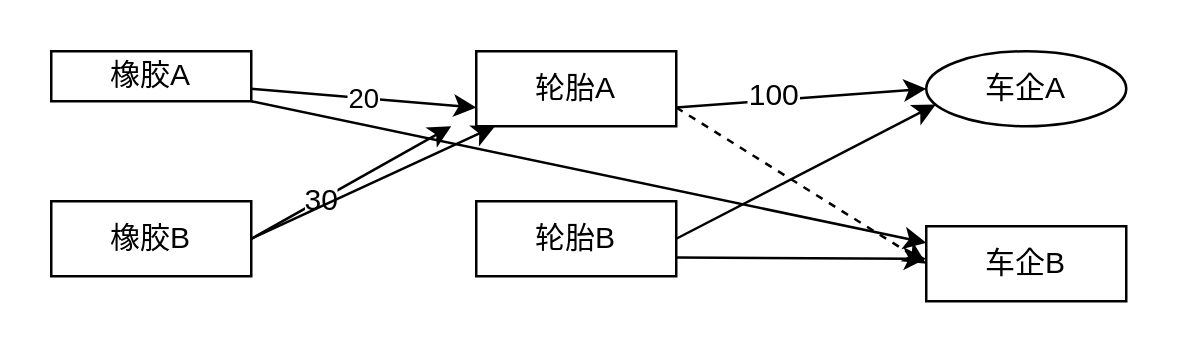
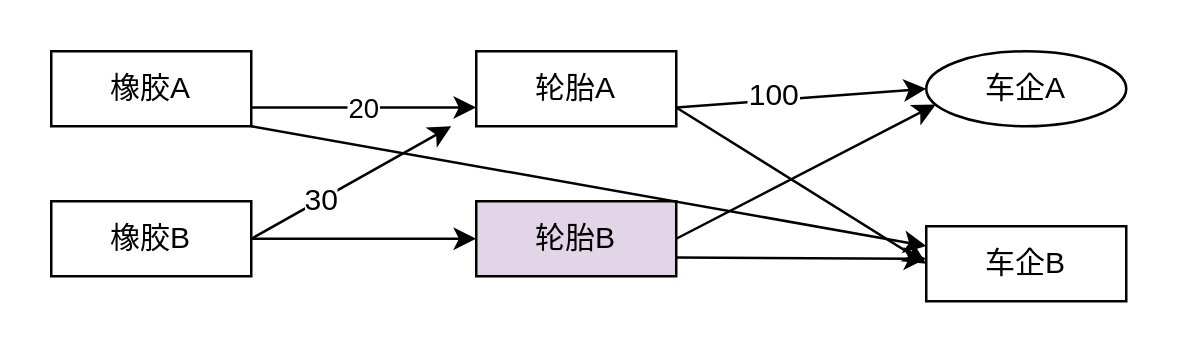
  <mxCell id="0" />
  <mxCell id="1" parent="0" />
  <mxCell id="2" value="车企A" style="ellipse;whiteSpace=wrap;html=1;" vertex="1" parent="1"><mxGeometry x="370" y="20" width="80" height="30" as="geometry" /></mxCell>
  <mxCell id="3" value="车企B" style="rounded=0;whiteSpace=wrap;html=1;" vertex="1" parent="1"><mxGeometry x="370" y="90" width="80" height="30" as="geometry" /></mxCell>
- <mxCell id="4" value="橡胶A" style="rounded=0;whiteSpace=wrap;html=1;" vertex="1" parent="1"><mxGeometry x="20" y="20" width="80" height="20" as="geometry" /></mxCell>
+ <mxCell id="4" value="橡胶A" style="rounded=0;whiteSpace=wrap;html=1;" vertex="1" parent="1"><mxGeometry x="20" y="20" width="80" height="30" as="geometry" /></mxCell>
  <mxCell id="5" value="橡胶B" style="rounded=0;whiteSpace=wrap;html=1;" vertex="1" parent="1"><mxGeometry x="20" y="80" width="80" height="30" as="geometry" /></mxCell>
  <mxCell id="6" value="轮胎A" style="rounded=0;whiteSpace=wrap;html=1;" vertex="1" parent="1"><mxGeometry x="190" y="20" width="80" height="30" as="geometry" /></mxCell>
- <mxCell id="7" value="轮胎B" style="rounded=0;whiteSpace=wrap;html=1;" vertex="1" parent="1"><mxGeometry x="190" y="80" width="80" height="30" as="geometry" /></mxCell>
+ <mxCell id="7" value="轮胎B" style="rounded=0;whiteSpace=wrap;html=1;fillColor=#e1d5e7;" vertex="1" parent="1"><mxGeometry x="190" y="80" width="80" height="30" as="geometry" /></mxCell>
  <mxCell id="8" value="20" style="endArrow=classic;html=1;exitX=1;exitY=0.75;exitDx=0;exitDy=0;entryX=0;entryY=0.75;entryDx=0;entryDy=0;" edge="1" parent="1" source="4" target="6"><mxGeometry width="50" height="50" relative="1" as="geometry"><mxPoint x="80" y="200" as="sourcePoint" /><mxPoint x="130" y="150" as="targetPoint" /></mxGeometry></mxCell>
  <mxCell id="9" value="" style="endArrow=classic;html=1;exitX=1;exitY=1;exitDx=0;exitDy=0;exitPerimeter=0;" edge="1" parent="1" source="4" target="3"><mxGeometry width="50" height="50" relative="1" as="geometry"><mxPoint x="100" y="64.5" as="sourcePoint" /><mxPoint x="190" y="64.5" as="targetPoint" /></mxGeometry></mxCell>
  <mxCell id="10" value="" style="endArrow=classic;html=1;exitX=1;exitY=0.75;exitDx=0;exitDy=0;entryX=0;entryY=0.5;entryDx=0;entryDy=0;" edge="1" parent="1" source="6" target="2"><mxGeometry width="50" height="50" relative="1" as="geometry"><mxPoint x="200" y="260" as="sourcePoint" /><mxPoint x="250" y="210" as="targetPoint" /></mxGeometry></mxCell>
  <mxCell id="11" value="100" style="text;html=1;resizable=0;points=[];align=center;verticalAlign=middle;labelBackgroundColor=#ffffff;" vertex="1" connectable="0" parent="10"><mxGeometry x="-0.218" y="2" relative="1" as="geometry"><mxPoint as="offset" /></mxGeometry></mxCell>
  <mxCell id="12" value="" style="endArrow=classic;html=1;exitX=1;exitY=0.5;exitDx=0;exitDy=0;entryX=0;entryY=0.75;entryDx=0;entryDy=0;" edge="1" parent="1" source="7" target="2"><mxGeometry width="50" height="50" relative="1" as="geometry"><mxPoint x="270" y="87.5" as="sourcePoint" /><mxPoint x="360" y="110" as="targetPoint" /></mxGeometry></mxCell>
  <mxCell id="13" value="" style="endArrow=classic;html=1;exitX=1;exitY=0.5;exitDx=0;exitDy=0;" edge="1" parent="1" source="5"><mxGeometry width="50" height="50" relative="1" as="geometry"><mxPoint x="80" y="220" as="sourcePoint" /><mxPoint x="180" y="50" as="targetPoint" /></mxGeometry></mxCell>
  <mxCell id="14" value="30" style="text;html=1;resizable=0;points=[];align=center;verticalAlign=middle;labelBackgroundColor=#ffffff;" vertex="1" connectable="0" parent="13"><mxGeometry x="-0.327" relative="1" as="geometry"><mxPoint as="offset" /></mxGeometry></mxCell>
- <mxCell id="15" value="" style="endArrow=classic;html=1;exitX=1;exitY=0.5;exitDx=0;exitDy=0;" edge="1" parent="1" source="5" target="6"><mxGeometry width="50" height="50" relative="1" as="geometry"><mxPoint x="100" y="110" as="sourcePoint" /><mxPoint x="180" y="65" as="targetPoint" /></mxGeometry></mxCell>
- <mxCell id="16" value="" style="endArrow=classic;html=1;exitX=1;exitY=0.75;exitDx=0;exitDy=0;entryX=0;entryY=0.5;entryDx=0;entryDy=0;dashed=1;" edge="1" parent="1" source="6" target="3"><mxGeometry width="50" height="50" relative="1" as="geometry"><mxPoint x="270" y="35" as="sourcePoint" /><mxPoint x="360" y="72.5" as="targetPoint" /></mxGeometry></mxCell>
+ <mxCell id="15" value="" style="endArrow=classic;html=1;exitX=1;exitY=0.5;exitDx=0;exitDy=0;entryX=0;entryY=0.5;entryDx=0;entryDy=0;" edge="1" parent="1" source="5" target="7"><mxGeometry width="50" height="50" relative="1" as="geometry"><mxPoint x="100" y="110" as="sourcePoint" /><mxPoint x="180" y="65" as="targetPoint" /></mxGeometry></mxCell>
+ <mxCell id="16" value="" style="endArrow=classic;html=1;exitX=1;exitY=0.75;exitDx=0;exitDy=0;entryX=0;entryY=0.5;entryDx=0;entryDy=0;" edge="1" parent="1" source="6" target="3"><mxGeometry width="50" height="50" relative="1" as="geometry"><mxPoint x="270" y="35" as="sourcePoint" /><mxPoint x="360" y="72.5" as="targetPoint" /></mxGeometry></mxCell>
  <mxCell id="17" value="" style="endArrow=classic;html=1;exitX=1;exitY=0.75;exitDx=0;exitDy=0;" edge="1" parent="1"><mxGeometry width="50" height="50" relative="1" as="geometry"><mxPoint x="270" y="102.5" as="sourcePoint" /><mxPoint x="370" y="103" as="targetPoint" /></mxGeometry></mxCell>
